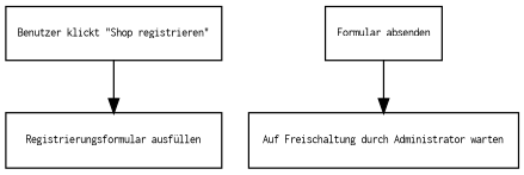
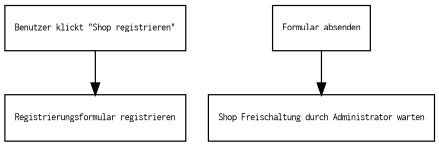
  digraph {
    fontname=Inconsolata
    fontsize=8
    node [fontname=Inconsolata fontsize=8 shape=record]
    edge [arrowtail=empty fontname=Inconsolata fontsize=8]
    n1 [label="Benutzer klickt \"Shop registrieren\""]
-   n2 [label="Registrierungsformular ausfüllen"]
+   n2 [label="Registrierungsformular registrieren"]
    n3 [label="Formular absenden"]
-   n4 [label="Auf Freischaltung durch Administrator warten"]
+   n4 [label="Shop Freischaltung durch Administrator warten"]
    n1 -> n2
    n3 -> n4
  }
